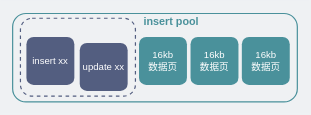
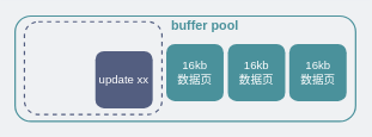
  <mxCell id="0" />
  <mxCell id="1" parent="0" />
  <mxCell id="2" value="" style="rounded=1;whiteSpace=wrap;html=1;fillColor=none;strokeColor=#4A919B;strokeWidth=2;" parent="1" vertex="1"><mxGeometry x="20" y="22" width="475.29" height="147.75" as="geometry" /></mxCell>
- <mxCell id="3" value="&lt;font size=&quot;1&quot; color=&quot;#4a919b&quot;&gt;&lt;b style=&quot;font-size: 18px&quot;&gt;insert pool&lt;/b&gt;&lt;/font&gt;" style="text;html=1;strokeColor=none;fillColor=none;align=center;verticalAlign=middle;whiteSpace=wrap;rounded=0;" parent="1" vertex="1"><mxGeometry x="231" y="20" width="107.5" height="32.5" as="geometry" /></mxCell>
+ <mxCell id="3" value="&lt;font size=&quot;1&quot; color=&quot;#4a919b&quot;&gt;&lt;b style=&quot;font-size: 18px&quot;&gt;buffer pool&lt;/b&gt;&lt;/font&gt;" style="text;html=1;strokeColor=none;fillColor=none;align=center;verticalAlign=middle;whiteSpace=wrap;rounded=0;" parent="1" vertex="1"><mxGeometry x="231" y="20" width="107.5" height="32.5" as="geometry" /></mxCell>
  <mxCell id="4" value="&lt;font color=&quot;#ffffff&quot; style=&quot;font-size: 16px&quot;&gt;16kb&lt;br&gt;数据页&lt;/font&gt;" style="whiteSpace=wrap;html=1;aspect=fixed;rounded=1;strokeColor=none;fillColor=#4A919B;" parent="1" vertex="1"><mxGeometry x="231" y="61.25" width="80" height="80" as="geometry" /></mxCell>
  <mxCell id="5" value="&lt;font color=&quot;#ffffff&quot; style=&quot;font-size: 16px&quot;&gt;16kb&lt;br&gt;数据页&lt;/font&gt;" style="whiteSpace=wrap;html=1;aspect=fixed;rounded=1;strokeColor=none;fillColor=#4A919B;" parent="1" vertex="1"><mxGeometry x="317" y="61.25" width="80" height="80" as="geometry" /></mxCell>
  <mxCell id="6" value="&lt;font color=&quot;#ffffff&quot; style=&quot;font-size: 16px&quot;&gt;16kb&lt;br&gt;数据页&lt;/font&gt;" style="whiteSpace=wrap;html=1;aspect=fixed;rounded=1;strokeColor=none;fillColor=#4A919B;" parent="1" vertex="1"><mxGeometry x="402.65" y="61.25" width="80" height="80" as="geometry" /></mxCell>
  <mxCell id="7" value="" style="rounded=1;whiteSpace=wrap;html=1;fillColor=none;strokeColor=#535E80;strokeWidth=2;dashed=1;" vertex="1" parent="1"><mxGeometry x="33" y="30" width="192" height="130" as="geometry" /></mxCell>
- <mxCell id="8" value="&lt;font color=&quot;#ffffff&quot;&gt;&lt;span style=&quot;font-size: 16px&quot;&gt;insert xx&lt;/span&gt;&lt;/font&gt;" style="whiteSpace=wrap;html=1;aspect=fixed;rounded=1;strokeColor=none;fillColor=#535E80;" vertex="1" parent="1"><mxGeometry x="43" y="61.25" width="80" height="80" as="geometry" /></mxCell>
  <mxCell id="9" value="&lt;font color=&quot;#ffffff&quot;&gt;&lt;span style=&quot;font-size: 16px&quot;&gt;update xx&lt;/span&gt;&lt;/font&gt;" style="whiteSpace=wrap;html=1;aspect=fixed;rounded=1;strokeColor=none;fillColor=#535E80;" vertex="1" parent="1"><mxGeometry x="132" y="71.25" width="80" height="80" as="geometry" /></mxCell>
